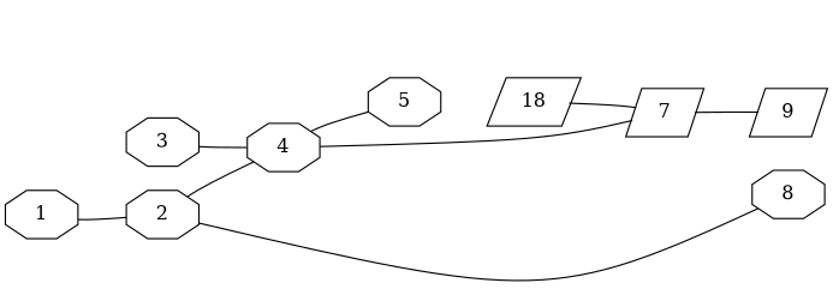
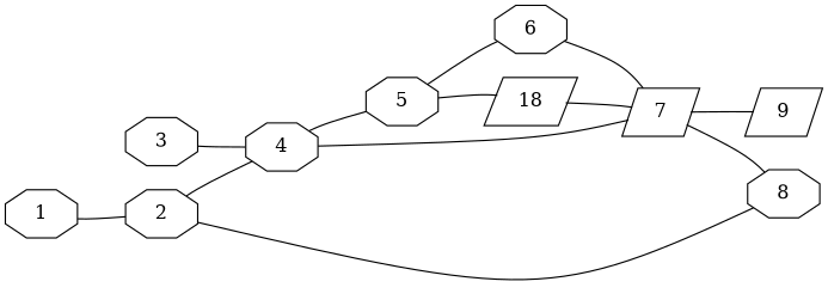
  graph {
    rankdir=LR
    splines=curved
    node [shape=octagon]
    1
    2
    4
    8
    3
    5
    7 [shape=parallelogram]
+   6
    n9 [label=18 shape=parallelogram]
    9 [shape=parallelogram]
    1 -- 2
    2 -- 4
    2 -- 8
    4 -- 5
    4 -- 7
    3 -- 4
+   5 -- 6
+   5 -- n9
+   7 -- 8
    7 -- 9
+   6 -- 7
    n9 -- 7
  }
